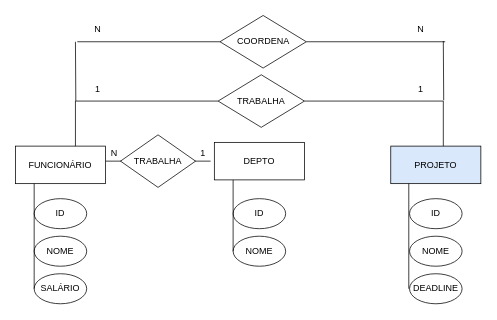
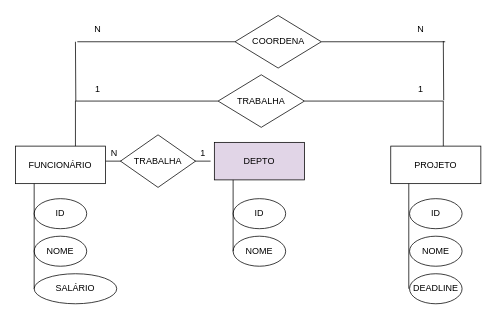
  <mxCell id="0" />
  <mxCell id="1" parent="0" />
  <mxCell id="2" value="" style="endArrow=none;html=1;rounded=0;" edge="1" parent="1" source="14"><mxGeometry width="50" height="50" relative="1" as="geometry"><mxPoint x="100" y="134" as="sourcePoint" /><mxPoint x="590" y="134" as="targetPoint" /></mxGeometry></mxCell>
  <mxCell id="3" value="ID" style="ellipse;whiteSpace=wrap;html=1;" vertex="1" parent="1"><mxGeometry x="45" y="264" width="70" height="40" as="geometry" /></mxCell>
  <mxCell id="4" value="NOME" style="ellipse;whiteSpace=wrap;html=1;" vertex="1" parent="1"><mxGeometry x="45" y="314" width="70" height="40" as="geometry" /></mxCell>
- <mxCell id="5" value="SALÁRIO" style="ellipse;whiteSpace=wrap;html=1;" vertex="1" parent="1"><mxGeometry x="45" y="364" width="70" height="40" as="geometry" /></mxCell>
+ <mxCell id="5" value="SALÁRIO" style="ellipse;whiteSpace=wrap;html=1;" vertex="1" parent="1"><mxGeometry x="45" y="364" width="110" height="40" as="geometry" /></mxCell>
  <mxCell id="6" value="ID" style="ellipse;whiteSpace=wrap;html=1;" vertex="1" parent="1"><mxGeometry x="310" y="264" width="70" height="40" as="geometry" /></mxCell>
  <mxCell id="7" value="NOME" style="ellipse;whiteSpace=wrap;html=1;" vertex="1" parent="1"><mxGeometry x="310" y="314" width="70" height="40" as="geometry" /></mxCell>
  <mxCell id="8" value="ID" style="ellipse;whiteSpace=wrap;html=1;" vertex="1" parent="1"><mxGeometry x="545" y="264" width="70" height="40" as="geometry" /></mxCell>
  <mxCell id="9" value="NOME" style="ellipse;whiteSpace=wrap;html=1;" vertex="1" parent="1"><mxGeometry x="545" y="314" width="70" height="40" as="geometry" /></mxCell>
  <mxCell id="10" value="DEADLINE" style="ellipse;whiteSpace=wrap;html=1;" vertex="1" parent="1"><mxGeometry x="545" y="364" width="70" height="40" as="geometry" /></mxCell>
  <mxCell id="11" value="" style="endArrow=none;html=1;rounded=0;entryX=0.5;entryY=0;entryDx=0;entryDy=0;" edge="1" parent="1"><mxGeometry width="50" height="50" relative="1" as="geometry"><mxPoint x="100" y="204" as="sourcePoint" /><mxPoint x="100" y="134" as="targetPoint" /></mxGeometry></mxCell>
  <mxCell id="12" value="" style="endArrow=none;html=1;rounded=0;entryX=0.5;entryY=0;entryDx=0;entryDy=0;" edge="1" parent="1"><mxGeometry width="50" height="50" relative="1" as="geometry"><mxPoint x="590" y="204" as="sourcePoint" /><mxPoint x="590" y="134" as="targetPoint" /></mxGeometry></mxCell>
  <mxCell id="13" value="" style="endArrow=none;html=1;rounded=0;" edge="1" parent="1" target="14"><mxGeometry width="50" height="50" relative="1" as="geometry"><mxPoint x="100" y="134" as="sourcePoint" /><mxPoint x="590" y="134" as="targetPoint" /></mxGeometry></mxCell>
  <mxCell id="14" value="TRABALHA" style="rhombus;whiteSpace=wrap;html=1;" vertex="1" parent="1"><mxGeometry x="290" y="99" width="115" height="70" as="geometry" /></mxCell>
  <mxCell id="15" value="" style="endArrow=none;html=1;rounded=0;" edge="1" parent="1"><mxGeometry width="50" height="50" relative="1" as="geometry"><mxPoint x="140" y="214" as="sourcePoint" /><mxPoint x="280" y="214" as="targetPoint" /></mxGeometry></mxCell>
  <mxCell id="16" value="TRABALHA" style="rhombus;whiteSpace=wrap;html=1;" vertex="1" parent="1"><mxGeometry x="160" y="179" width="100" height="70" as="geometry" /></mxCell>
  <mxCell id="17" value="" style="endArrow=none;html=1;rounded=0;" edge="1" parent="1" source="20"><mxGeometry width="50" height="50" relative="1" as="geometry"><mxPoint x="102.5" y="55" as="sourcePoint" /><mxPoint x="592.5" y="55" as="targetPoint" /></mxGeometry></mxCell>
  <mxCell id="18" value="" style="endArrow=none;html=1;rounded=0;entryX=0.5;entryY=0;entryDx=0;entryDy=0;" edge="1" parent="1"><mxGeometry width="50" height="50" relative="1" as="geometry"><mxPoint x="100.5" y="134" as="sourcePoint" /><mxPoint x="100" y="55" as="targetPoint" /></mxGeometry></mxCell>
  <mxCell id="19" value="" style="endArrow=none;html=1;rounded=0;" edge="1" parent="1" target="20"><mxGeometry width="50" height="50" relative="1" as="geometry"><mxPoint x="102.5" y="55" as="sourcePoint" /><mxPoint x="592.5" y="55" as="targetPoint" /></mxGeometry></mxCell>
- <mxCell id="20" value="COORDENA" style="rhombus;whiteSpace=wrap;html=1;" vertex="1" parent="1"><mxGeometry x="292.5" y="20" width="115" height="70" as="geometry" /></mxCell>
+ <mxCell id="20" value="COORDENA" style="rhombus;whiteSpace=wrap;html=1;" vertex="1" parent="1"><mxGeometry x="312.5" y="20" width="115" height="70" as="geometry" /></mxCell>
  <mxCell id="21" value="" style="endArrow=none;html=1;rounded=0;entryX=0.5;entryY=0;entryDx=0;entryDy=0;" edge="1" parent="1"><mxGeometry width="50" height="50" relative="1" as="geometry"><mxPoint x="590.5" y="133" as="sourcePoint" /><mxPoint x="590" y="54" as="targetPoint" /></mxGeometry></mxCell>
  <mxCell id="22" value="FUNCIONÁRIO" style="rounded=0;whiteSpace=wrap;html=1;" vertex="1" parent="1"><mxGeometry x="20" y="194" width="120" height="50" as="geometry" /></mxCell>
- <mxCell id="23" value="PROJETO" style="rounded=0;whiteSpace=wrap;html=1;fillColor=#dae8fc;" vertex="1" parent="1"><mxGeometry x="520" y="194" width="120" height="50" as="geometry" /></mxCell>
+ <mxCell id="23" value="PROJETO" style="rounded=0;whiteSpace=wrap;html=1;" vertex="1" parent="1"><mxGeometry x="520" y="194" width="120" height="50" as="geometry" /></mxCell>
  <mxCell id="24" value="" style="endArrow=none;html=1;rounded=0;entryX=0.5;entryY=0;entryDx=0;entryDy=0;exitX=0;exitY=0.5;exitDx=0;exitDy=0;" edge="1" parent="1" source="5"><mxGeometry width="50" height="50" relative="1" as="geometry"><mxPoint x="45" y="314" as="sourcePoint" /><mxPoint x="45" y="244" as="targetPoint" /></mxGeometry></mxCell>
  <mxCell id="25" value="" style="endArrow=none;html=1;rounded=0;entryX=0.5;entryY=0;entryDx=0;entryDy=0;exitX=0;exitY=0.5;exitDx=0;exitDy=0;" edge="1" parent="1"><mxGeometry width="50" height="50" relative="1" as="geometry"><mxPoint x="544" y="384" as="sourcePoint" /><mxPoint x="544" y="244" as="targetPoint" /></mxGeometry></mxCell>
  <mxCell id="26" value="" style="endArrow=none;html=1;rounded=0;entryX=0.5;entryY=0;entryDx=0;entryDy=0;exitX=0;exitY=0.5;exitDx=0;exitDy=0;" edge="1" parent="1"><mxGeometry width="50" height="50" relative="1" as="geometry"><mxPoint x="310" y="334" as="sourcePoint" /><mxPoint x="310" y="194" as="targetPoint" /></mxGeometry></mxCell>
- <mxCell id="27" value="DEPTO" style="rounded=0;whiteSpace=wrap;html=1;" vertex="1" parent="1"><mxGeometry x="285" y="189" width="120" height="50" as="geometry" /></mxCell>
+ <mxCell id="27" value="DEPTO" style="rounded=0;whiteSpace=wrap;html=1;fillColor=#e1d5e7;" vertex="1" parent="1"><mxGeometry x="285" y="189" width="120" height="50" as="geometry" /></mxCell>
  <mxCell id="28" value="N" style="text;html=1;strokeColor=none;fillColor=none;align=center;verticalAlign=middle;whiteSpace=wrap;rounded=0;" vertex="1" parent="1"><mxGeometry x="100" y="24" width="60" height="30" as="geometry" /></mxCell>
  <mxCell id="29" value="N" style="text;html=1;strokeColor=none;fillColor=none;align=center;verticalAlign=middle;whiteSpace=wrap;rounded=0;" vertex="1" parent="1"><mxGeometry x="530" y="24" width="60" height="30" as="geometry" /></mxCell>
  <mxCell id="30" value="N" style="text;html=1;strokeColor=none;fillColor=none;align=center;verticalAlign=middle;whiteSpace=wrap;rounded=0;" vertex="1" parent="1"><mxGeometry x="122" y="189" width="60" height="30" as="geometry" /></mxCell>
  <mxCell id="31" value="1" style="text;html=1;strokeColor=none;fillColor=none;align=center;verticalAlign=middle;whiteSpace=wrap;rounded=0;" vertex="1" parent="1"><mxGeometry x="240" y="189" width="60" height="30" as="geometry" /></mxCell>
  <mxCell id="32" value="1" style="text;html=1;strokeColor=none;fillColor=none;align=center;verticalAlign=middle;whiteSpace=wrap;rounded=0;" vertex="1" parent="1"><mxGeometry x="100" y="104" width="60" height="30" as="geometry" /></mxCell>
  <mxCell id="33" value="1" style="text;html=1;strokeColor=none;fillColor=none;align=center;verticalAlign=middle;whiteSpace=wrap;rounded=0;" vertex="1" parent="1"><mxGeometry x="530" y="104" width="60" height="30" as="geometry" /></mxCell>
